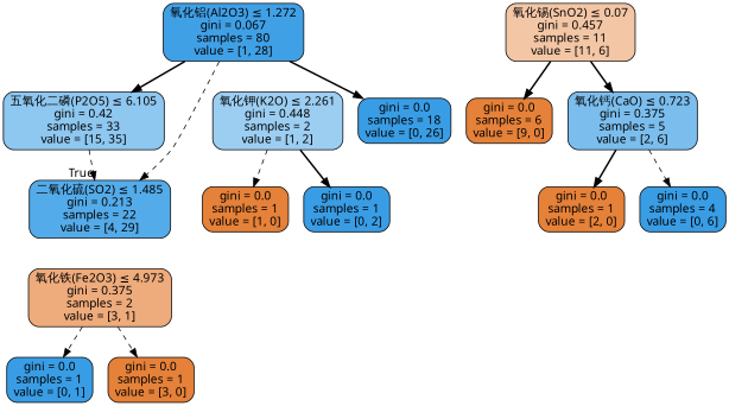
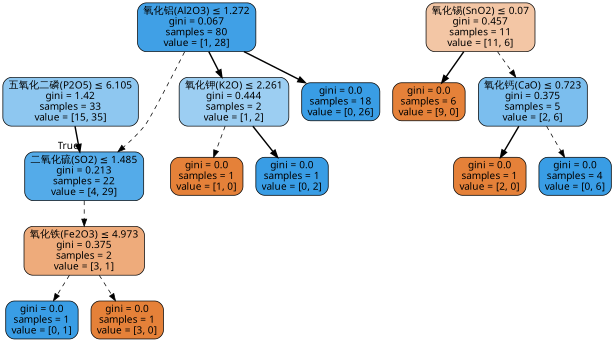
  digraph {
    node [color=black fillcolor="#e58139" fontname=DengXian shape=box style="filled, rounded"]
    edge [fontname=DengXian style=dashed]
-   n1 [fillcolor="#8ec7f0" label=<五氧化二磷(P2O5) &le; 6.105<br/>gini = 0.42<br/>samples = 33<br/>value = [15, 35]>]
+   n1 [fillcolor="#8ec7f0" label=<五氧化二磷(P2O5) &le; 6.105<br/>gini = 1.42<br/>samples = 33<br/>value = [15, 35]>]
    n2 [fillcolor="#54abe9" label=<二氧化硫(SO2) &le; 1.485<br/>gini = 0.213<br/>samples = 22<br/>value = [4, 29]>]
    n3 [fillcolor="#eeab7b" label=<氧化铁(Fe2O3) &le; 4.973<br/>gini = 0.375<br/>samples = 2<br/>value = [3, 1]>]
    n4 [fillcolor="#f3c6a5" label=<氧化锡(SnO2) &le; 0.07<br/>gini = 0.457<br/>samples = 11<br/>value = [11, 6]>]
    n5 [label=<gini = 0.0<br/>samples = 6<br/>value = [9, 0]>]
    n6 [fillcolor="#7bbeee" label=<氧化钙(CaO) &le; 0.723<br/>gini = 0.375<br/>samples = 5<br/>value = [2, 6]>]
    n7 [fillcolor="#40a0e6" label=<氧化铝(Al2O3) &le; 1.272<br/>gini = 0.067<br/>samples = 80<br/>value = [1, 28]>]
-   n8 [fillcolor="#9ccef2" label=<氧化钾(K2O) &le; 2.261<br/>gini = 0.448<br/>samples = 2<br/>value = [1, 2]>]
+   n8 [fillcolor="#9ccef2" label=<氧化钾(K2O) &le; 2.261<br/>gini = 0.444<br/>samples = 2<br/>value = [1, 2]>]
    n9 [fillcolor="#399de5" label=<gini = 0.0<br/>samples = 18<br/>value = [0, 26]>]
    n10 [fillcolor="#399de5" label=<gini = 0.0<br/>samples = 1<br/>value = [0, 1]>]
    n11 [label=<gini = 0.0<br/>samples = 1<br/>value = [3, 0]>]
    n12 [label=<gini = 0.0<br/>samples = 1<br/>value = [1, 0]>]
    n13 [fillcolor="#399de5" label=<gini = 0.0<br/>samples = 1<br/>value = [0, 2]>]
    n14 [label=<gini = 0.0<br/>samples = 1<br/>value = [2, 0]>]
    n15 [fillcolor="#399de5" label=<gini = 0.0<br/>samples = 4<br/>value = [0, 6]>]
-   n1 -> n2 [headlabel=True labelangle=45 labeldistance=2.5]
+   n1 -> n2 [headlabel=True labelangle=45 labeldistance=2.5 style=bold]
+   n2 -> n3
    n3 -> n10
    n3 -> n11
    n4 -> n5 [style=bold]
-   n4 -> n6 [style=bold]
+   n4 -> n6
    n6 -> n14 [style=bold]
    n6 -> n15
    n7 -> n2
-   n7 -> n1 [style=bold]
+   n7 -> n8 [style=bold]
    n7 -> n9 [style=bold]
    n8 -> n12
    n8 -> n13 [style=bold]
  }
